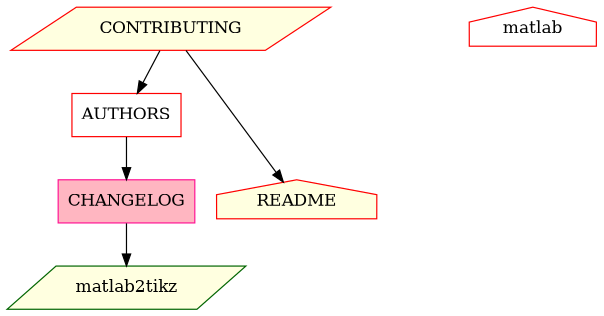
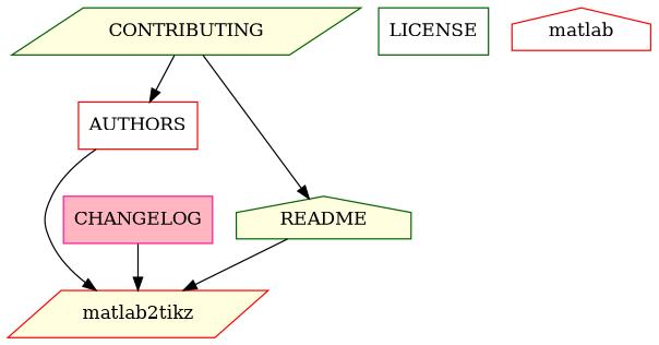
  digraph {
    node [color=darkgreen fillcolor=lightyellow shape=box style=filled]
-   matlab2tikz [shape=parallelogram]
+   matlab2tikz [color=red shape=parallelogram]
    AUTHORS [color=red fillcolor=white]
    CHANGELOG [color=deeppink fillcolor=lightpink]
-   CONTRIBUTING [color=red shape=parallelogram]
-   README [color=red shape=house]
+   CONTRIBUTING [shape=parallelogram]
+   README [shape=house]
+   LICENSE [fillcolor=white]
    n7 [color=red fillcolor=white label=matlab shape=house]
-   AUTHORS -> CHANGELOG
+   AUTHORS -> matlab2tikz
    CHANGELOG -> matlab2tikz
    CONTRIBUTING -> AUTHORS
    CONTRIBUTING -> README
+   README -> matlab2tikz
  }
